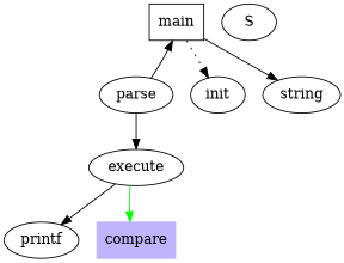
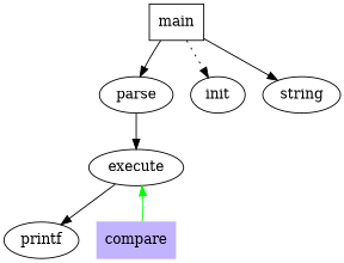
  digraph {
    main [shape=box]
    parse
    init
    n4 [label=string]
    execute
    printf
    compare [color=".7.3 1.0" shape=box style=filled]
-   S
-   parse -> main
+   main -> parse
    main -> init [style=dotted]
    main -> n4
    parse -> execute
    execute -> printf [color=black]
-   execute -> compare [color=green]
+   compare -> execute [color=green]
  }
